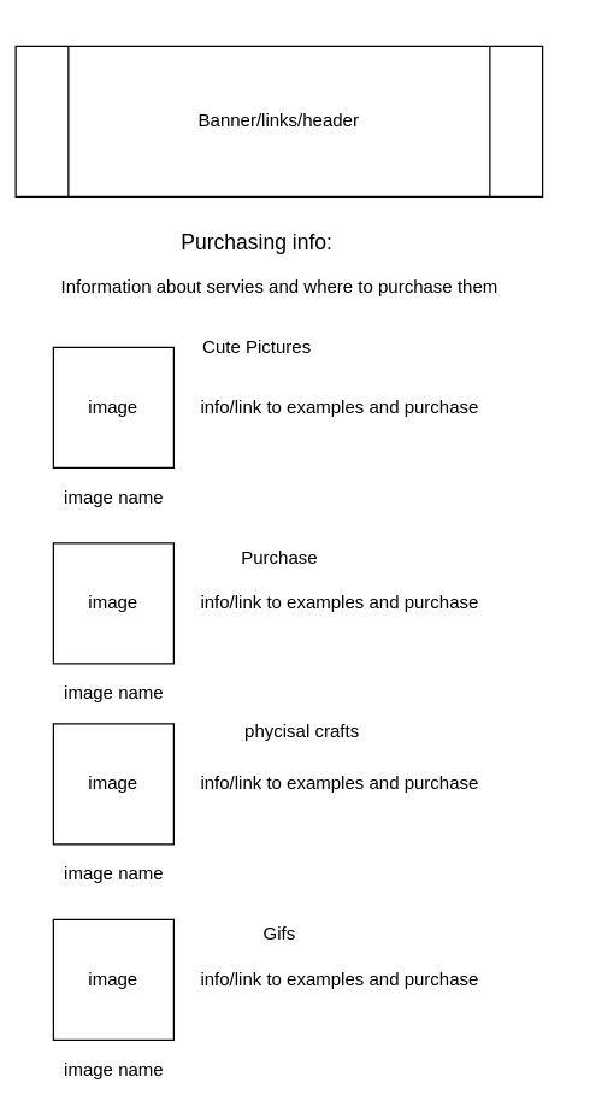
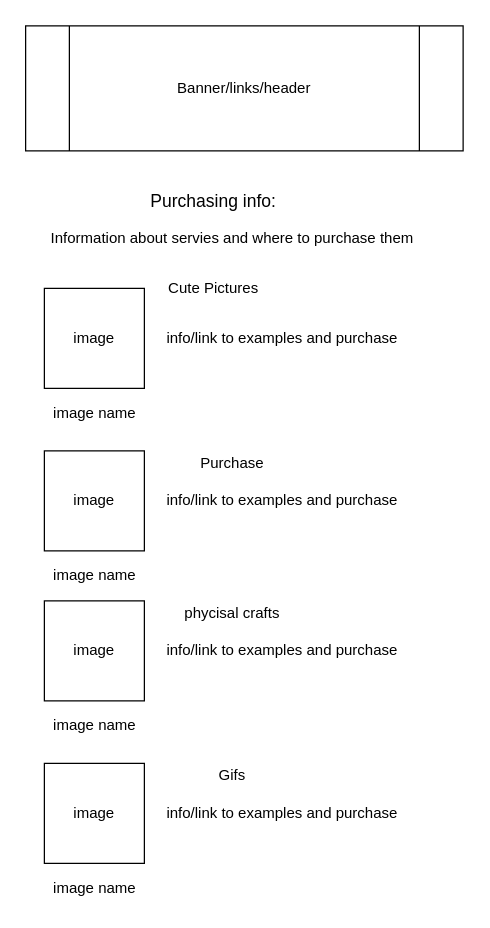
  <mxCell id="0" />
  <mxCell id="1" parent="0" />
- <mxCell id="2" value="Banner/links/header" style="shape=process;whiteSpace=wrap;html=1;backgroundOutline=1;" vertex="1" parent="1"><mxGeometry x="10" y="30" width="350" height="100" as="geometry" /></mxCell>
+ <mxCell id="2" value="Banner/links/header" style="shape=process;whiteSpace=wrap;html=1;backgroundOutline=1;" vertex="1" parent="1"><mxGeometry x="20" y="20" width="350" height="100" as="geometry" /></mxCell>
  <mxCell id="3" value="image" style="whiteSpace=wrap;html=1;aspect=fixed;" vertex="1" parent="1"><mxGeometry x="35" y="230" width="80" height="80" as="geometry" /></mxCell>
  <mxCell id="4" value="image name" style="text;html=1;align=center;verticalAlign=middle;resizable=0;points=[];autosize=1;" vertex="1" parent="1"><mxGeometry x="35" y="320" width="80" height="20" as="geometry" /></mxCell>
  <mxCell id="5" value="image" style="whiteSpace=wrap;html=1;aspect=fixed;" vertex="1" parent="1"><mxGeometry x="35" y="360" width="80" height="80" as="geometry" /></mxCell>
  <mxCell id="6" value="image name" style="text;html=1;align=center;verticalAlign=middle;resizable=0;points=[];autosize=1;" vertex="1" parent="1"><mxGeometry x="35" y="450" width="80" height="20" as="geometry" /></mxCell>
  <mxCell id="7" value="image" style="whiteSpace=wrap;html=1;aspect=fixed;" vertex="1" parent="1"><mxGeometry x="35" y="480" width="80" height="80" as="geometry" /></mxCell>
  <mxCell id="8" value="image name" style="text;html=1;align=center;verticalAlign=middle;resizable=0;points=[];autosize=1;" vertex="1" parent="1"><mxGeometry x="35" y="570" width="80" height="20" as="geometry" /></mxCell>
  <mxCell id="9" value="&lt;font style=&quot;font-size: 14px&quot;&gt;Purchasing info:&lt;/font&gt;" style="text;html=1;align=center;verticalAlign=middle;resizable=0;points=[];autosize=1;" vertex="1" parent="1"><mxGeometry x="110" y="150" width="120" height="20" as="geometry" /></mxCell>
  <mxCell id="10" value="Information about servies and where to purchase them" style="text;html=1;align=center;verticalAlign=middle;resizable=0;points=[];autosize=1;" vertex="1" parent="1"><mxGeometry x="30" y="180" width="310" height="20" as="geometry" /></mxCell>
  <mxCell id="11" value="Cute Pictures" style="text;html=1;align=center;verticalAlign=middle;resizable=0;points=[];autosize=1;" vertex="1" parent="1"><mxGeometry x="125" y="220" width="90" height="20" as="geometry" /></mxCell>
  <mxCell id="12" value="Purchase" style="text;html=1;align=center;verticalAlign=middle;resizable=0;points=[];autosize=1;" vertex="1" parent="1"><mxGeometry x="150" y="360" width="70" height="20" as="geometry" /></mxCell>
  <mxCell id="13" value="info/link to examples and purchase" style="text;html=1;align=center;verticalAlign=middle;resizable=0;points=[];autosize=1;" vertex="1" parent="1"><mxGeometry x="125" y="390" width="200" height="20" as="geometry" /></mxCell>
- <mxCell id="14" value="phycisal crafts" style="text;html=1;align=center;verticalAlign=middle;resizable=0;points=[];autosize=1;" vertex="1" parent="1"><mxGeometry x="155" y="475" width="90" height="20" as="geometry" /></mxCell>
+ <mxCell id="14" value="phycisal crafts" style="text;html=1;align=center;verticalAlign=middle;resizable=0;points=[];autosize=1;" vertex="1" parent="1"><mxGeometry x="140" y="480" width="90" height="20" as="geometry" /></mxCell>
  <mxCell id="15" value="info/link to examples and purchase" style="text;html=1;align=center;verticalAlign=middle;resizable=0;points=[];autosize=1;" vertex="1" parent="1"><mxGeometry x="125" y="260" width="200" height="20" as="geometry" /></mxCell>
  <mxCell id="16" value="info/link to examples and purchase" style="text;html=1;align=center;verticalAlign=middle;resizable=0;points=[];autosize=1;" vertex="1" parent="1"><mxGeometry x="125" y="510" width="200" height="20" as="geometry" /></mxCell>
  <mxCell id="17" value="image" style="whiteSpace=wrap;html=1;aspect=fixed;" vertex="1" parent="1"><mxGeometry x="35" y="610" width="80" height="80" as="geometry" /></mxCell>
  <mxCell id="18" value="image name" style="text;html=1;align=center;verticalAlign=middle;resizable=0;points=[];autosize=1;" vertex="1" parent="1"><mxGeometry x="35" y="700" width="80" height="20" as="geometry" /></mxCell>
  <mxCell id="19" value="Gifs" style="text;html=1;align=center;verticalAlign=middle;resizable=0;points=[];autosize=1;" vertex="1" parent="1"><mxGeometry x="165" y="610" width="40" height="20" as="geometry" /></mxCell>
  <mxCell id="20" value="info/link to examples and purchase" style="text;html=1;align=center;verticalAlign=middle;resizable=0;points=[];autosize=1;" vertex="1" parent="1"><mxGeometry x="125" y="640" width="200" height="20" as="geometry" /></mxCell>
